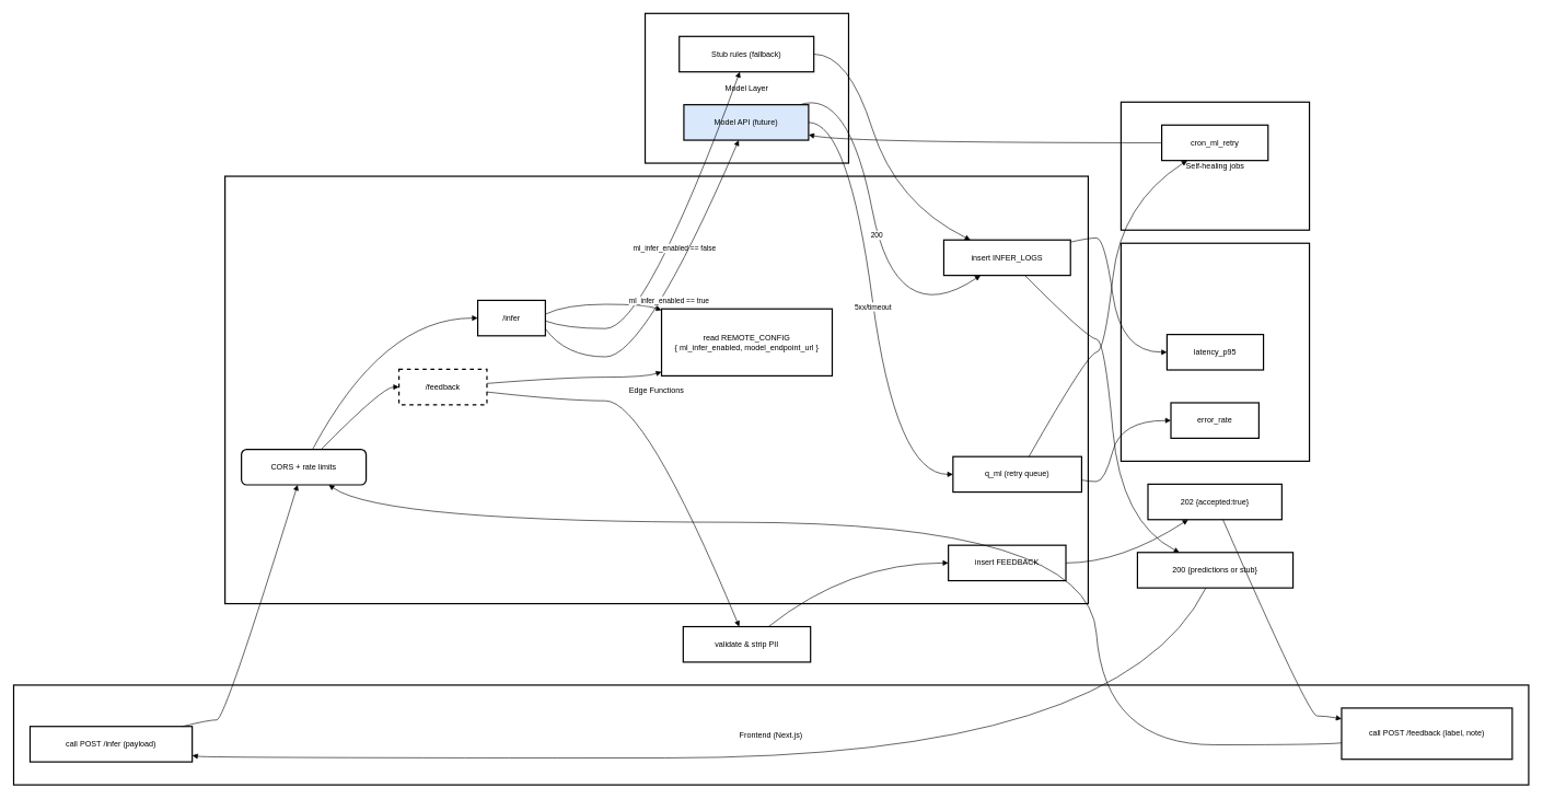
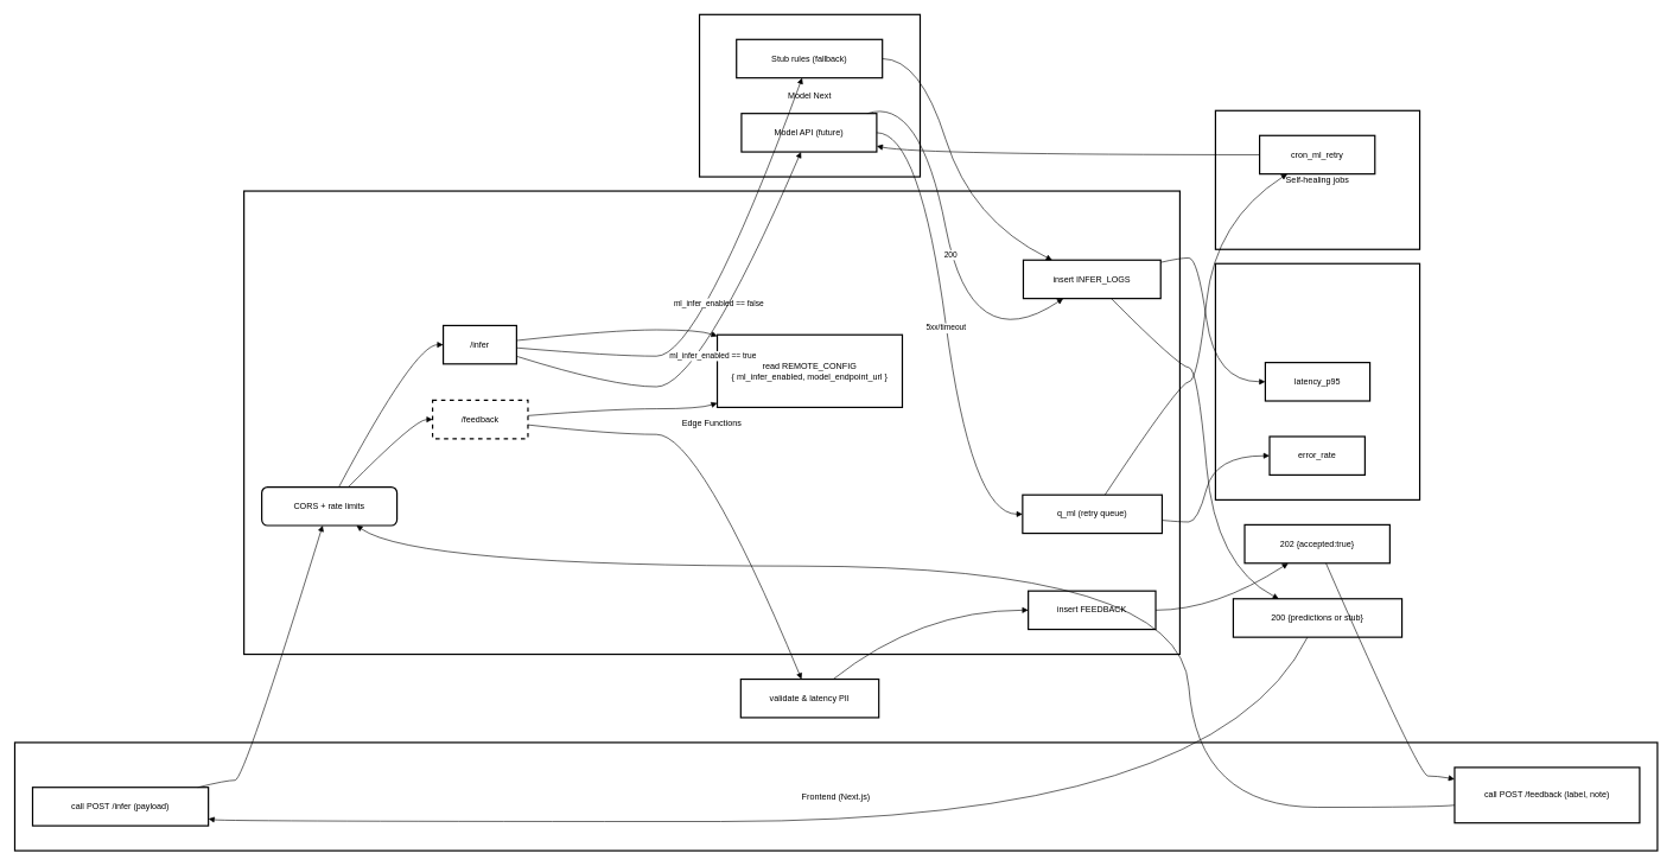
  <mxCell id="0" />
  <mxCell id="1" parent="0" />
  <mxCell id="2" value="Metrics" style="whiteSpace=wrap;strokeWidth=2;" vertex="1" parent="1"><mxGeometry x="1707" y="370" width="287" height="332" as="geometry" /></mxCell>
  <mxCell id="3" value="Self-healing jobs" style="whiteSpace=wrap;strokeWidth=2;" vertex="1" parent="1"><mxGeometry x="1707" y="155" width="287" height="195" as="geometry" /></mxCell>
- <mxCell id="4" value="Model Layer" style="whiteSpace=wrap;strokeWidth=2;" vertex="1" parent="1"><mxGeometry x="982" y="20" width="310" height="228" as="geometry" /></mxCell>
+ <mxCell id="4" value="Model Next" style="whiteSpace=wrap;strokeWidth=2;" vertex="1" parent="1"><mxGeometry x="982" y="20" width="310" height="228" as="geometry" /></mxCell>
  <mxCell id="5" value="Edge Functions" style="whiteSpace=wrap;strokeWidth=2;" vertex="1" parent="1"><mxGeometry x="342" y="268" width="1315" height="651" as="geometry" /></mxCell>
  <mxCell id="6" value="Frontend (Next.js)" style="whiteSpace=wrap;strokeWidth=2;" vertex="1" parent="1"><mxGeometry x="20" y="1043" width="2308" height="152" as="geometry" /></mxCell>
  <mxCell id="7" value="call POST /infer (payload)" style="whiteSpace=wrap;strokeWidth=2;" vertex="1" parent="1"><mxGeometry x="45" y="1106" width="247" height="54" as="geometry" /></mxCell>
  <mxCell id="8" value="call POST /feedback (label, note)" style="whiteSpace=wrap;strokeWidth=2;" vertex="1" parent="1"><mxGeometry x="2043" y="1078" width="260" height="78" as="geometry" /></mxCell>
  <mxCell id="9" value="CORS + rate limits" style="whiteSpace=wrap;strokeWidth=2;rounded=1;" vertex="1" parent="1"><mxGeometry x="367" y="684" width="190" height="54" as="geometry" /></mxCell>
- <mxCell id="10" value="/infer" style="whiteSpace=wrap;strokeWidth=2;" vertex="1" parent="1"><mxGeometry x="727" y="457" width="103" height="54" as="geometry" /></mxCell>
+ <mxCell id="10" value="/infer" style="whiteSpace=wrap;strokeWidth=2;" vertex="1" parent="1"><mxGeometry x="622" y="457" width="103" height="54" as="geometry" /></mxCell>
  <mxCell id="11" value="/feedback" style="whiteSpace=wrap;strokeWidth=2;dashed=1;" vertex="1" parent="1"><mxGeometry x="607" y="562" width="134" height="54" as="geometry" /></mxCell>
  <mxCell id="12" value="read REMOTE_CONFIG&#10;{ ml_infer_enabled, model_endpoint_url }" style="whiteSpace=wrap;strokeWidth=2;" vertex="1" parent="1"><mxGeometry x="1007" y="470" width="260" height="102" as="geometry" /></mxCell>
- <mxCell id="13" value="q_ml (retry queue)" style="whiteSpace=wrap;strokeWidth=2;" vertex="1" parent="1"><mxGeometry x="1451" y="695" width="196" height="54" as="geometry" /></mxCell>
+ <mxCell id="13" value="q_ml (retry queue)" style="whiteSpace=wrap;strokeWidth=2;" vertex="1" parent="1"><mxGeometry x="1436" y="695" width="196" height="54" as="geometry" /></mxCell>
  <mxCell id="14" value="insert INFER_LOGS" style="whiteSpace=wrap;strokeWidth=2;" vertex="1" parent="1"><mxGeometry x="1437" y="365" width="193" height="54" as="geometry" /></mxCell>
  <mxCell id="15" value="insert FEEDBACK" style="whiteSpace=wrap;strokeWidth=2;" vertex="1" parent="1"><mxGeometry x="1444" y="830" width="179" height="54" as="geometry" /></mxCell>
  <mxCell id="16" value="Stub rules (fallback)" style="whiteSpace=wrap;strokeWidth=2;" vertex="1" parent="1"><mxGeometry x="1034" y="55" width="205" height="54" as="geometry" /></mxCell>
- <mxCell id="17" value="Model API (future)" style="whiteSpace=wrap;strokeWidth=2;fillColor=#dae8fc;" vertex="1" parent="1"><mxGeometry x="1041" y="159" width="190" height="54" as="geometry" /></mxCell>
+ <mxCell id="17" value="Model API (future)" style="whiteSpace=wrap;strokeWidth=2;" vertex="1" parent="1"><mxGeometry x="1041" y="159" width="190" height="54" as="geometry" /></mxCell>
  <mxCell id="18" value="cron_ml_retry" style="whiteSpace=wrap;strokeWidth=2;" vertex="1" parent="1"><mxGeometry x="1769" y="190" width="162" height="54" as="geometry" /></mxCell>
  <mxCell id="19" value="latency_p95" style="whiteSpace=wrap;strokeWidth=2;" vertex="1" parent="1"><mxGeometry x="1777" y="509" width="147" height="54" as="geometry" /></mxCell>
  <mxCell id="20" value="error_rate" style="whiteSpace=wrap;strokeWidth=2;" vertex="1" parent="1"><mxGeometry x="1783" y="613" width="134" height="54" as="geometry" /></mxCell>
- <mxCell id="21" value="validate &amp; strip PII" style="whiteSpace=wrap;strokeWidth=2;" vertex="1" parent="1"><mxGeometry x="1040" y="954" width="194" height="54" as="geometry" /></mxCell>
+ <mxCell id="21" value="validate &amp; latency PII" style="whiteSpace=wrap;strokeWidth=2;" vertex="1" parent="1"><mxGeometry x="1040" y="954" width="194" height="54" as="geometry" /></mxCell>
  <mxCell id="22" value="200 {predictions or stub}" style="whiteSpace=wrap;strokeWidth=2;" vertex="1" parent="1"><mxGeometry x="1732" y="841" width="237" height="54" as="geometry" /></mxCell>
  <mxCell id="23" value="202 {accepted:true}" style="whiteSpace=wrap;strokeWidth=2;" vertex="1" parent="1"><mxGeometry x="1748" y="737" width="204" height="54" as="geometry" /></mxCell>
  <mxCell id="24" value="" style="curved=1;startArrow=none;endArrow=block;exitX=0.94;exitY=0;entryX=0.45;entryY=1;rounded=0;" edge="1" parent="1" source="7" target="9"><mxGeometry relative="1" as="geometry"><Array as="points"><mxPoint x="317" y="1096" /><mxPoint x="342" y="1096" /></Array></mxGeometry></mxCell>
  <mxCell id="25" value="" style="curved=1;startArrow=none;endArrow=block;exitX=0.57;exitY=0;entryX=0;entryY=0.5;rounded=0;" edge="1" parent="1" source="9" target="10"><mxGeometry relative="1" as="geometry"><Array as="points"><mxPoint x="582" y="484" /></Array></mxGeometry></mxCell>
  <mxCell id="26" value="" style="curved=1;startArrow=none;endArrow=block;exitX=1;exitY=0.39;entryX=0;entryY=0.02;rounded=0;" edge="1" parent="1" source="10" target="12"><mxGeometry relative="1" as="geometry"><Array as="points"><mxPoint x="861" y="463" /><mxPoint x="982" y="463" /></Array></mxGeometry></mxCell>
  <mxCell id="27" value="ml_infer_enabled == false" style="curved=1;startArrow=none;endArrow=block;exitX=1;exitY=0.58;entryX=0.45;entryY=1;rounded=0;" edge="1" parent="1" source="10" target="16"><mxGeometry relative="1" as="geometry"><Array as="points"><mxPoint x="861" y="500" /><mxPoint x="982" y="500" /></Array></mxGeometry></mxCell>
  <mxCell id="28" value="" style="curved=1;startArrow=none;endArrow=block;exitX=1;exitY=0.5;entryX=0.21;entryY=0;rounded=0;" edge="1" parent="1" source="16" target="14"><mxGeometry relative="1" as="geometry"><Array as="points"><mxPoint x="1292" y="82" /><mxPoint x="1364" y="309" /></Array></mxGeometry></mxCell>
  <mxCell id="29" value="ml_infer_enabled == true" style="curved=1;startArrow=none;endArrow=block;exitX=1;exitY=0.8;entryX=0.44;entryY=1;rounded=0;" edge="1" parent="1" source="10" target="17"><mxGeometry relative="1" as="geometry"><Array as="points"><mxPoint x="861" y="543" /><mxPoint x="982" y="543" /></Array></mxGeometry></mxCell>
  <mxCell id="30" value="200" style="curved=1;startArrow=none;endArrow=block;exitX=0.93;exitY=0;entryX=0.29;entryY=1;rounded=0;" edge="1" parent="1" source="17" target="14"><mxGeometry relative="1" as="geometry"><Array as="points"><mxPoint x="1292" y="134" /><mxPoint x="1364" y="505" /></Array></mxGeometry></mxCell>
  <mxCell id="31" value="5xx/timeout" style="curved=1;startArrow=none;endArrow=block;exitX=1;exitY=0.5;entryX=0;entryY=0.5;rounded=0;" edge="1" parent="1" source="17" target="13"><mxGeometry relative="1" as="geometry"><Array as="points"><mxPoint x="1292" y="186" /><mxPoint x="1364" y="722" /></Array></mxGeometry></mxCell>
  <mxCell id="32" value="" style="curved=1;startArrow=none;endArrow=block;exitX=0.59;exitY=0;entryX=0.24;entryY=1;rounded=0;" edge="1" parent="1" source="13" target="18"><mxGeometry relative="1" as="geometry"><Array as="points"><mxPoint x="1657" y="536" /><mxPoint x="1682" y="536" /><mxPoint x="1707" y="309" /></Array></mxGeometry></mxCell>
  <mxCell id="33" value="" style="curved=1;startArrow=none;endArrow=block;exitX=0;exitY=0.5;entryX=1;entryY=0.85;rounded=0;" edge="1" parent="1" source="18" target="17"><mxGeometry relative="1" as="geometry"><Array as="points"><mxPoint x="1292" y="217" /></Array></mxGeometry></mxCell>
  <mxCell id="34" value="" style="curved=1;startArrow=none;endArrow=block;exitX=1;exitY=0.06;entryX=0;entryY=0.5;rounded=0;" edge="1" parent="1" source="14" target="19"><mxGeometry relative="1" as="geometry"><Array as="points"><mxPoint x="1657" y="362" /><mxPoint x="1682" y="362" /><mxPoint x="1707" y="536" /></Array></mxGeometry></mxCell>
  <mxCell id="35" value="" style="curved=1;startArrow=none;endArrow=block;exitX=1;exitY=0.66;entryX=0;entryY=0.5;rounded=0;" edge="1" parent="1" source="13" target="20"><mxGeometry relative="1" as="geometry"><Array as="points"><mxPoint x="1657" y="733" /><mxPoint x="1682" y="733" /><mxPoint x="1707" y="640" /></Array></mxGeometry></mxCell>
  <mxCell id="36" value="" style="curved=1;startArrow=none;endArrow=block;exitX=0;exitY=0.68;entryX=0.7;entryY=1;rounded=0;" edge="1" parent="1" source="8" target="9"><mxGeometry relative="1" as="geometry"><Array as="points"><mxPoint x="2018" y="1134" /><mxPoint x="1682" y="1134" /><mxPoint x="1657" y="795" /><mxPoint x="582" y="795" /></Array></mxGeometry></mxCell>
  <mxCell id="37" value="" style="curved=1;startArrow=none;endArrow=block;exitX=0.64;exitY=0;entryX=0;entryY=0.5;rounded=0;" edge="1" parent="1" source="9" target="11"><mxGeometry relative="1" as="geometry"><Array as="points"><mxPoint x="582" y="589" /></Array></mxGeometry></mxCell>
  <mxCell id="38" value="" style="curved=1;startArrow=none;endArrow=block;exitX=1;exitY=0.4;entryX=0;entryY=0.94;rounded=0;" edge="1" parent="1" source="11" target="12"><mxGeometry relative="1" as="geometry"><Array as="points"><mxPoint x="861" y="574" /><mxPoint x="982" y="574" /></Array></mxGeometry></mxCell>
  <mxCell id="39" value="" style="curved=1;startArrow=none;endArrow=block;exitX=1;exitY=0.64;entryX=0.44;entryY=0;rounded=0;" edge="1" parent="1" source="11" target="21"><mxGeometry relative="1" as="geometry"><Array as="points"><mxPoint x="861" y="610" /><mxPoint x="982" y="610" /></Array></mxGeometry></mxCell>
  <mxCell id="40" value="" style="curved=1;startArrow=none;endArrow=block;exitX=0.67;exitY=0;entryX=0;entryY=0.5;rounded=0;" edge="1" parent="1" source="21" target="15"><mxGeometry relative="1" as="geometry"><Array as="points"><mxPoint x="1292" y="857" /></Array></mxGeometry></mxCell>
  <mxCell id="41" value="" style="curved=1;startArrow=none;endArrow=block;exitX=0.64;exitY=1;entryX=0.27;entryY=0;rounded=0;" edge="1" parent="1" source="14" target="22"><mxGeometry relative="1" as="geometry"><Array as="points"><mxPoint x="1657" y="516" /><mxPoint x="1682" y="516" /><mxPoint x="1707" y="795" /></Array></mxGeometry></mxCell>
  <mxCell id="42" value="" style="curved=1;startArrow=none;endArrow=block;exitX=1;exitY=0.5;entryX=0.3;entryY=1;rounded=0;" edge="1" parent="1" source="15" target="23"><mxGeometry relative="1" as="geometry"><Array as="points"><mxPoint x="1707" y="857" /></Array></mxGeometry></mxCell>
  <mxCell id="43" value="" style="curved=1;startArrow=none;endArrow=block;exitX=0.44;exitY=1;entryX=1;entryY=0.82;rounded=0;" edge="1" parent="1" source="22" target="7"><mxGeometry relative="1" as="geometry"><Array as="points"><mxPoint x="1707" y="1154" /><mxPoint x="317" y="1154" /></Array></mxGeometry></mxCell>
  <mxCell id="44" value="" style="curved=1;startArrow=none;endArrow=block;exitX=0.56;exitY=1;entryX=0;entryY=0.21;rounded=0;" edge="1" parent="1" source="23" target="8"><mxGeometry relative="1" as="geometry"><Array as="points"><mxPoint x="1993" y="1090" /><mxPoint x="2018" y="1090" /></Array></mxGeometry></mxCell>
